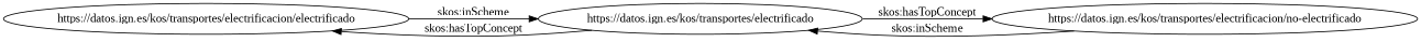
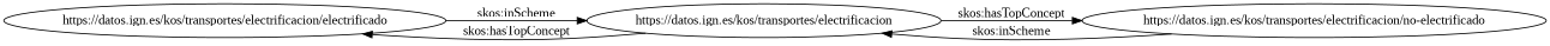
  digraph {
    rankdir=LR
    fontname="Liberation Serif"
    node [fontname="Liberation Serif"]
    edge [fontname="Liberation Serif"]
    "https://datos.ign.es/kos/transportes/electrificacion/electrificado"
-   "https://datos.ign.es/kos/transportes/electrificacion" [label="https://datos.ign.es/kos/transportes/electrificado"]
+   "https://datos.ign.es/kos/transportes/electrificacion"
    "https://datos.ign.es/kos/transportes/electrificacion/no-electrificado"
    "https://datos.ign.es/kos/transportes/electrificacion/electrificado" -> "https://datos.ign.es/kos/transportes/electrificacion" [label="skos:inScheme"]
    "https://datos.ign.es/kos/transportes/electrificacion" -> "https://datos.ign.es/kos/transportes/electrificacion/electrificado" [label="skos:hasTopConcept"]
    "https://datos.ign.es/kos/transportes/electrificacion" -> "https://datos.ign.es/kos/transportes/electrificacion/no-electrificado" [label="skos:hasTopConcept"]
    "https://datos.ign.es/kos/transportes/electrificacion/no-electrificado" -> "https://datos.ign.es/kos/transportes/electrificacion" [label="skos:inScheme"]
  }
